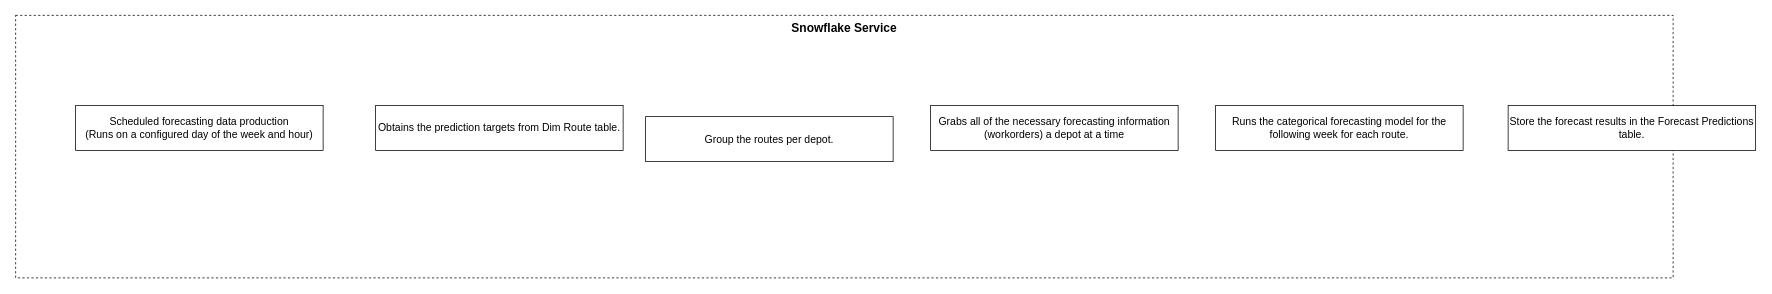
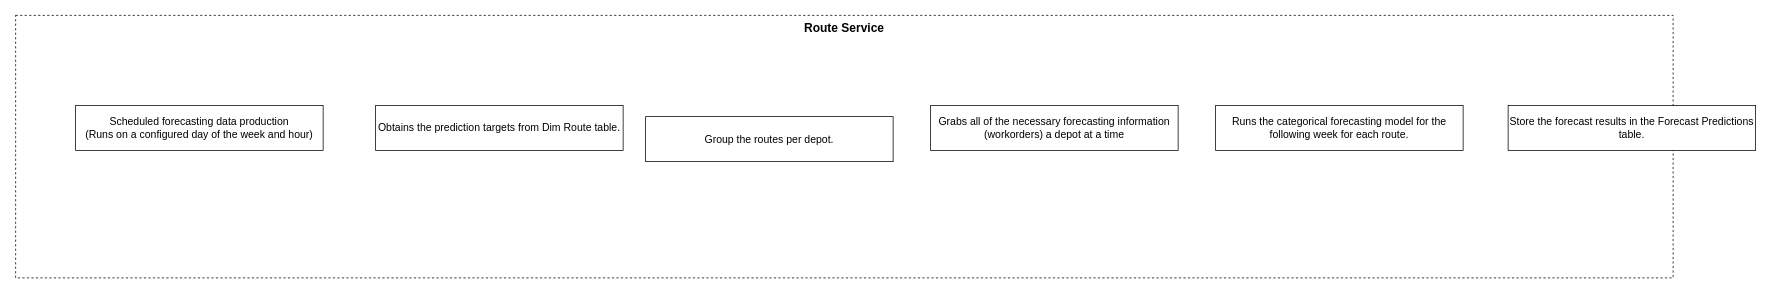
  <mxCell id="0" />
  <mxCell id="1" parent="0" />
- <mxCell id="2" value="&lt;font style=&quot;font-size: 16px;&quot;&gt;&lt;b&gt;Snowflake Service&lt;/b&gt;&lt;/font&gt;" style="html=1;whiteSpace=wrap;dashed=1;gradientColor=default;fillColor=none;labelPosition=center;verticalLabelPosition=middle;align=center;verticalAlign=top;" vertex="1" parent="1"><mxGeometry x="20" y="20" width="2210" height="350" as="geometry" /></mxCell>
+ <mxCell id="2" value="&lt;font style=&quot;font-size: 16px;&quot;&gt;&lt;b&gt;Route Service&lt;/b&gt;&lt;/font&gt;" style="html=1;whiteSpace=wrap;dashed=1;gradientColor=default;fillColor=none;labelPosition=center;verticalLabelPosition=middle;align=center;verticalAlign=top;" vertex="1" parent="1"><mxGeometry x="20" y="20" width="2210" height="350" as="geometry" /></mxCell>
  <mxCell id="3" value="Scheduled forecasting data production&lt;div&gt;(Runs on a configured day of the week and hour)&lt;/div&gt;" style="whiteSpace=wrap;html=1;align=center;fontSize=14;" vertex="1" parent="1"><mxGeometry x="100" y="140" width="330" height="60" as="geometry" /></mxCell>
  <mxCell id="4" value="Obtains the prediction targets from Dim Route table." style="whiteSpace=wrap;html=1;align=center;fontSize=14;" vertex="1" parent="1"><mxGeometry x="500" y="140" width="330" height="60" as="geometry" /></mxCell>
  <mxCell id="5" value="Grabs all of the necessary forecasting information (workorders) a depot at a time" style="whiteSpace=wrap;html=1;align=center;fontSize=14;" vertex="1" parent="1"><mxGeometry x="1240" y="140" width="330" height="60" as="geometry" /></mxCell>
  <mxCell id="6" value="Runs the categorical forecasting model for the following week for each route." style="whiteSpace=wrap;html=1;align=center;fontSize=14;" vertex="1" parent="1"><mxGeometry x="1620" y="140" width="330" height="60" as="geometry" /></mxCell>
  <mxCell id="7" value="Group the routes per depot." style="whiteSpace=wrap;html=1;align=center;fontSize=14;" vertex="1" parent="1"><mxGeometry x="860" y="155" width="330" height="60" as="geometry" /></mxCell>
  <mxCell id="8" value="Store the forecast results in the Forecast Predictions table." style="whiteSpace=wrap;html=1;align=center;fontSize=14;" vertex="1" parent="1"><mxGeometry x="2010" y="140" width="330" height="60" as="geometry" /></mxCell>
